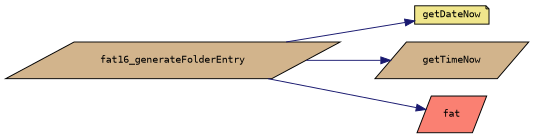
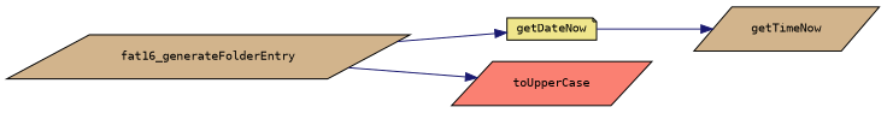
  digraph {
    fontname="DejaVu Sans Mono"
    rankdir=LR
    node [color=black fillcolor=tan fontname="DejaVu Sans Mono" fontsize=10 shape=parallelogram style=filled]
    edge [color=midnightblue fontname="DejaVu Sans Mono" fontsize=10 labelfontname=Helvetica labelfontsize=10 style=solid]
    n1 [fontcolor=black height=0.2 label=fat16_generateFolderEntry width=0.4]
    n2 [fillcolor=khaki height=0.2 label=getDateNow shape=note width=0.4]
    n3 [height=0.2 label=getTimeNow width=0.4]
-   n4 [fillcolor=salmon height=0.2 label=fat width=0.4]
+   n4 [fillcolor=salmon height=0.2 label=toUpperCase width=0.4]
    n1 -> n2
-   n1 -> n3
+   n2 -> n3
    n1 -> n4
  }
